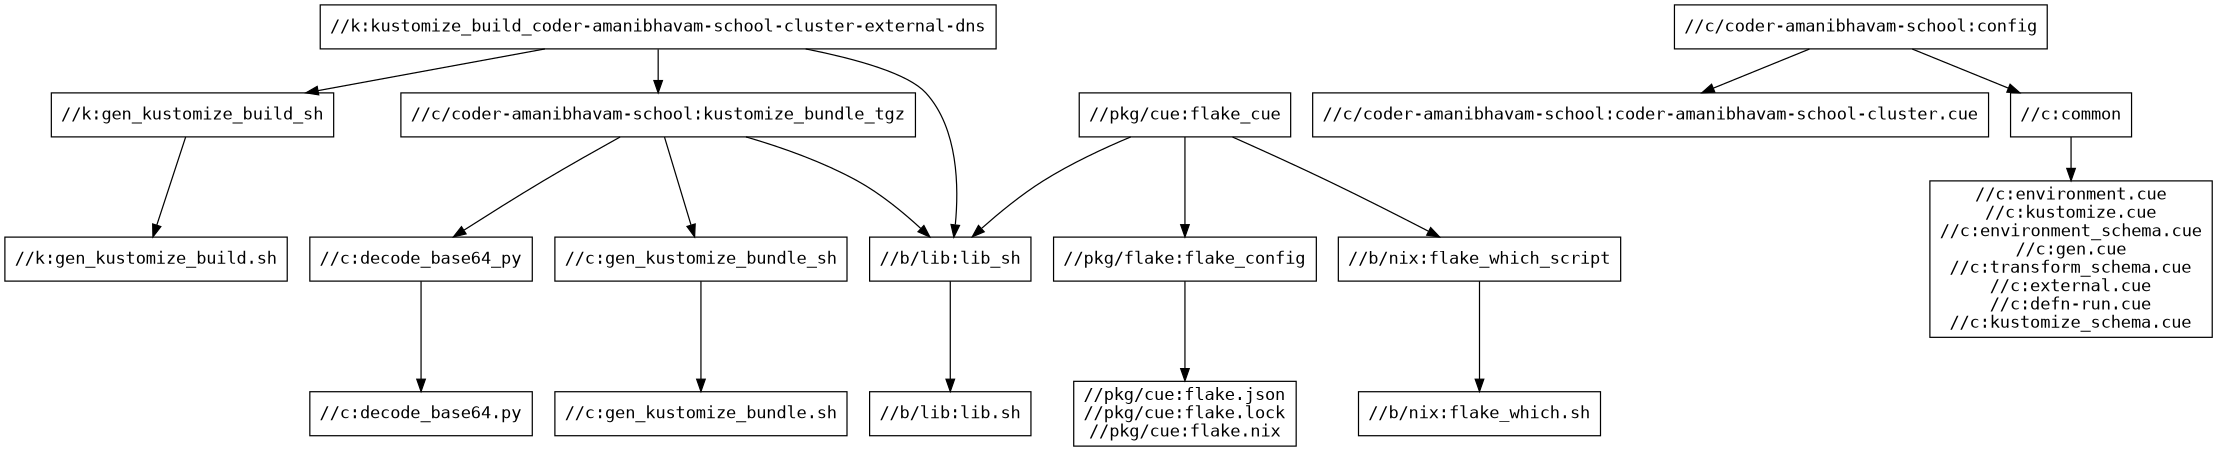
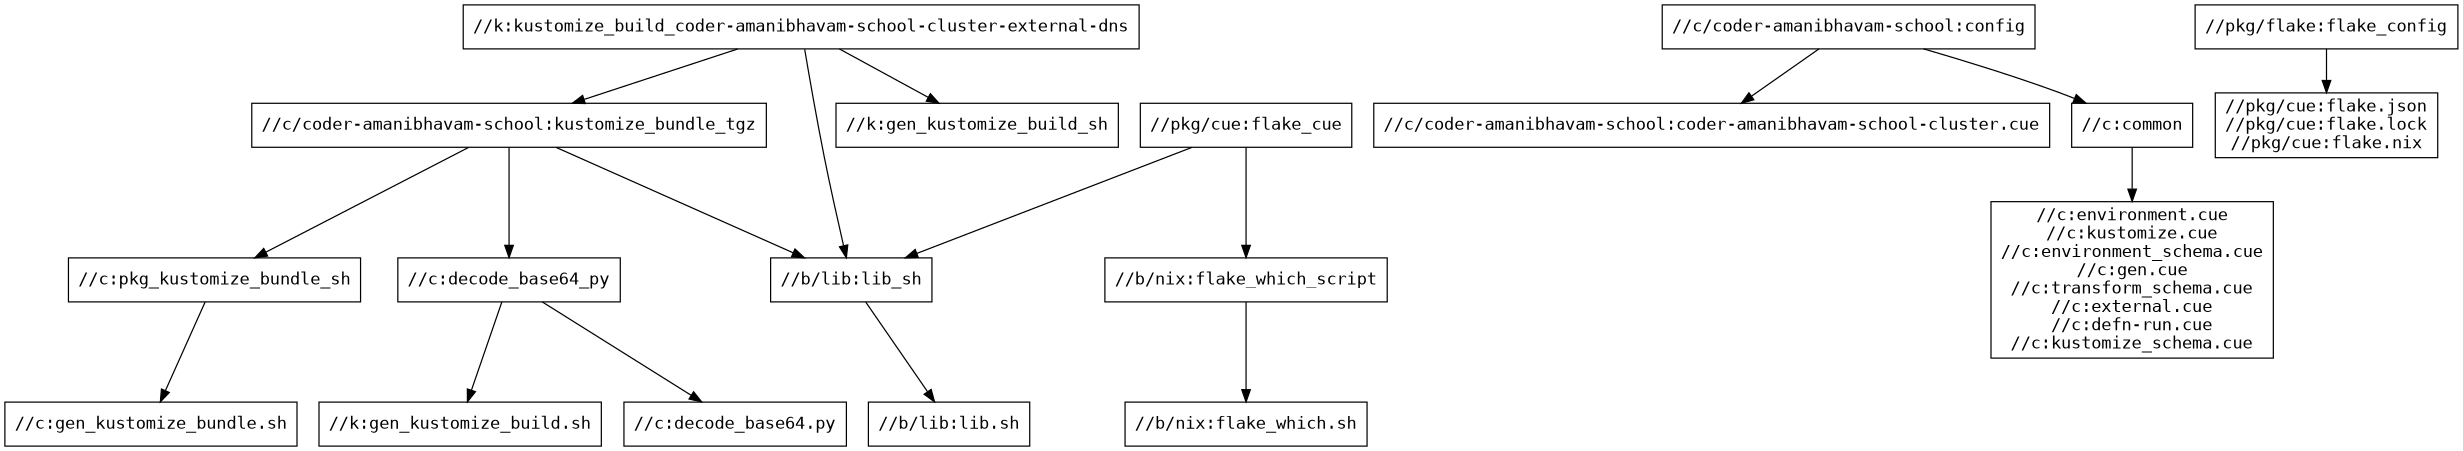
  digraph {
    fontname="DejaVu Sans Mono"
    node [fontname="DejaVu Sans Mono" shape=box]
    edge [fontname="DejaVu Sans Mono"]
    "//k:kustomize_build_coder-amanibhavam-school-cluster-external-dns"
    "//k:gen_kustomize_build_sh"
    "//c/coder-amanibhavam-school:kustomize_bundle_tgz"
    "//b/lib:lib_sh"
    "//k:gen_kustomize_build.sh"
-   "//c:gen_kustomize_bundle_sh"
+   "//c:gen_kustomize_bundle_sh" [label="//c:pkg_kustomize_bundle_sh"]
    "//c:decode_base64_py"
    "//b/lib:lib.sh"
    "//c/coder-amanibhavam-school:config"
    "//c/coder-amanibhavam-school:coder-amanibhavam-school-cluster.cue"
    "//c:common"
    "//c:gen_kustomize_bundle.sh"
    "//c:decode_base64.py"
    "//pkg/cue:flake_cue"
    n15 [label="//pkg/flake:flake_config"]
    "//b/nix:flake_which_script"
    "//c:environment.cue\n//c:kustomize.cue\n//c:environment_schema.cue\n//c:gen.cue\n//c:transform_schema.cue\n//c:external.cue\n//c:defn-run.cue\n//c:kustomize_schema.cue"
    "//pkg/cue:flake.json\n//pkg/cue:flake.lock\n//pkg/cue:flake.nix"
    "//b/nix:flake_which.sh"
    "//k:kustomize_build_coder-amanibhavam-school-cluster-external-dns" -> "//k:gen_kustomize_build_sh"
    "//k:kustomize_build_coder-amanibhavam-school-cluster-external-dns" -> "//c/coder-amanibhavam-school:kustomize_bundle_tgz"
    "//k:kustomize_build_coder-amanibhavam-school-cluster-external-dns" -> "//b/lib:lib_sh"
-   "//k:gen_kustomize_build_sh" -> "//k:gen_kustomize_build.sh"
+   "//c:decode_base64_py" -> "//k:gen_kustomize_build.sh"
    "//c/coder-amanibhavam-school:kustomize_bundle_tgz" -> "//b/lib:lib_sh"
    "//c/coder-amanibhavam-school:kustomize_bundle_tgz" -> "//c:gen_kustomize_bundle_sh"
    "//c/coder-amanibhavam-school:kustomize_bundle_tgz" -> "//c:decode_base64_py"
    "//b/lib:lib_sh" -> "//b/lib:lib.sh"
    "//c:gen_kustomize_bundle_sh" -> "//c:gen_kustomize_bundle.sh"
    "//c:decode_base64_py" -> "//c:decode_base64.py"
    "//c/coder-amanibhavam-school:config" -> "//c/coder-amanibhavam-school:coder-amanibhavam-school-cluster.cue"
    "//c/coder-amanibhavam-school:config" -> "//c:common"
    "//c:common" -> "//c:environment.cue\n//c:kustomize.cue\n//c:environment_schema.cue\n//c:gen.cue\n//c:transform_schema.cue\n//c:external.cue\n//c:defn-run.cue\n//c:kustomize_schema.cue"
    "//pkg/cue:flake_cue" -> "//b/lib:lib_sh"
-   "//pkg/cue:flake_cue" -> n15
    "//pkg/cue:flake_cue" -> "//b/nix:flake_which_script"
    n15 -> "//pkg/cue:flake.json\n//pkg/cue:flake.lock\n//pkg/cue:flake.nix"
    "//b/nix:flake_which_script" -> "//b/nix:flake_which.sh"
  }
